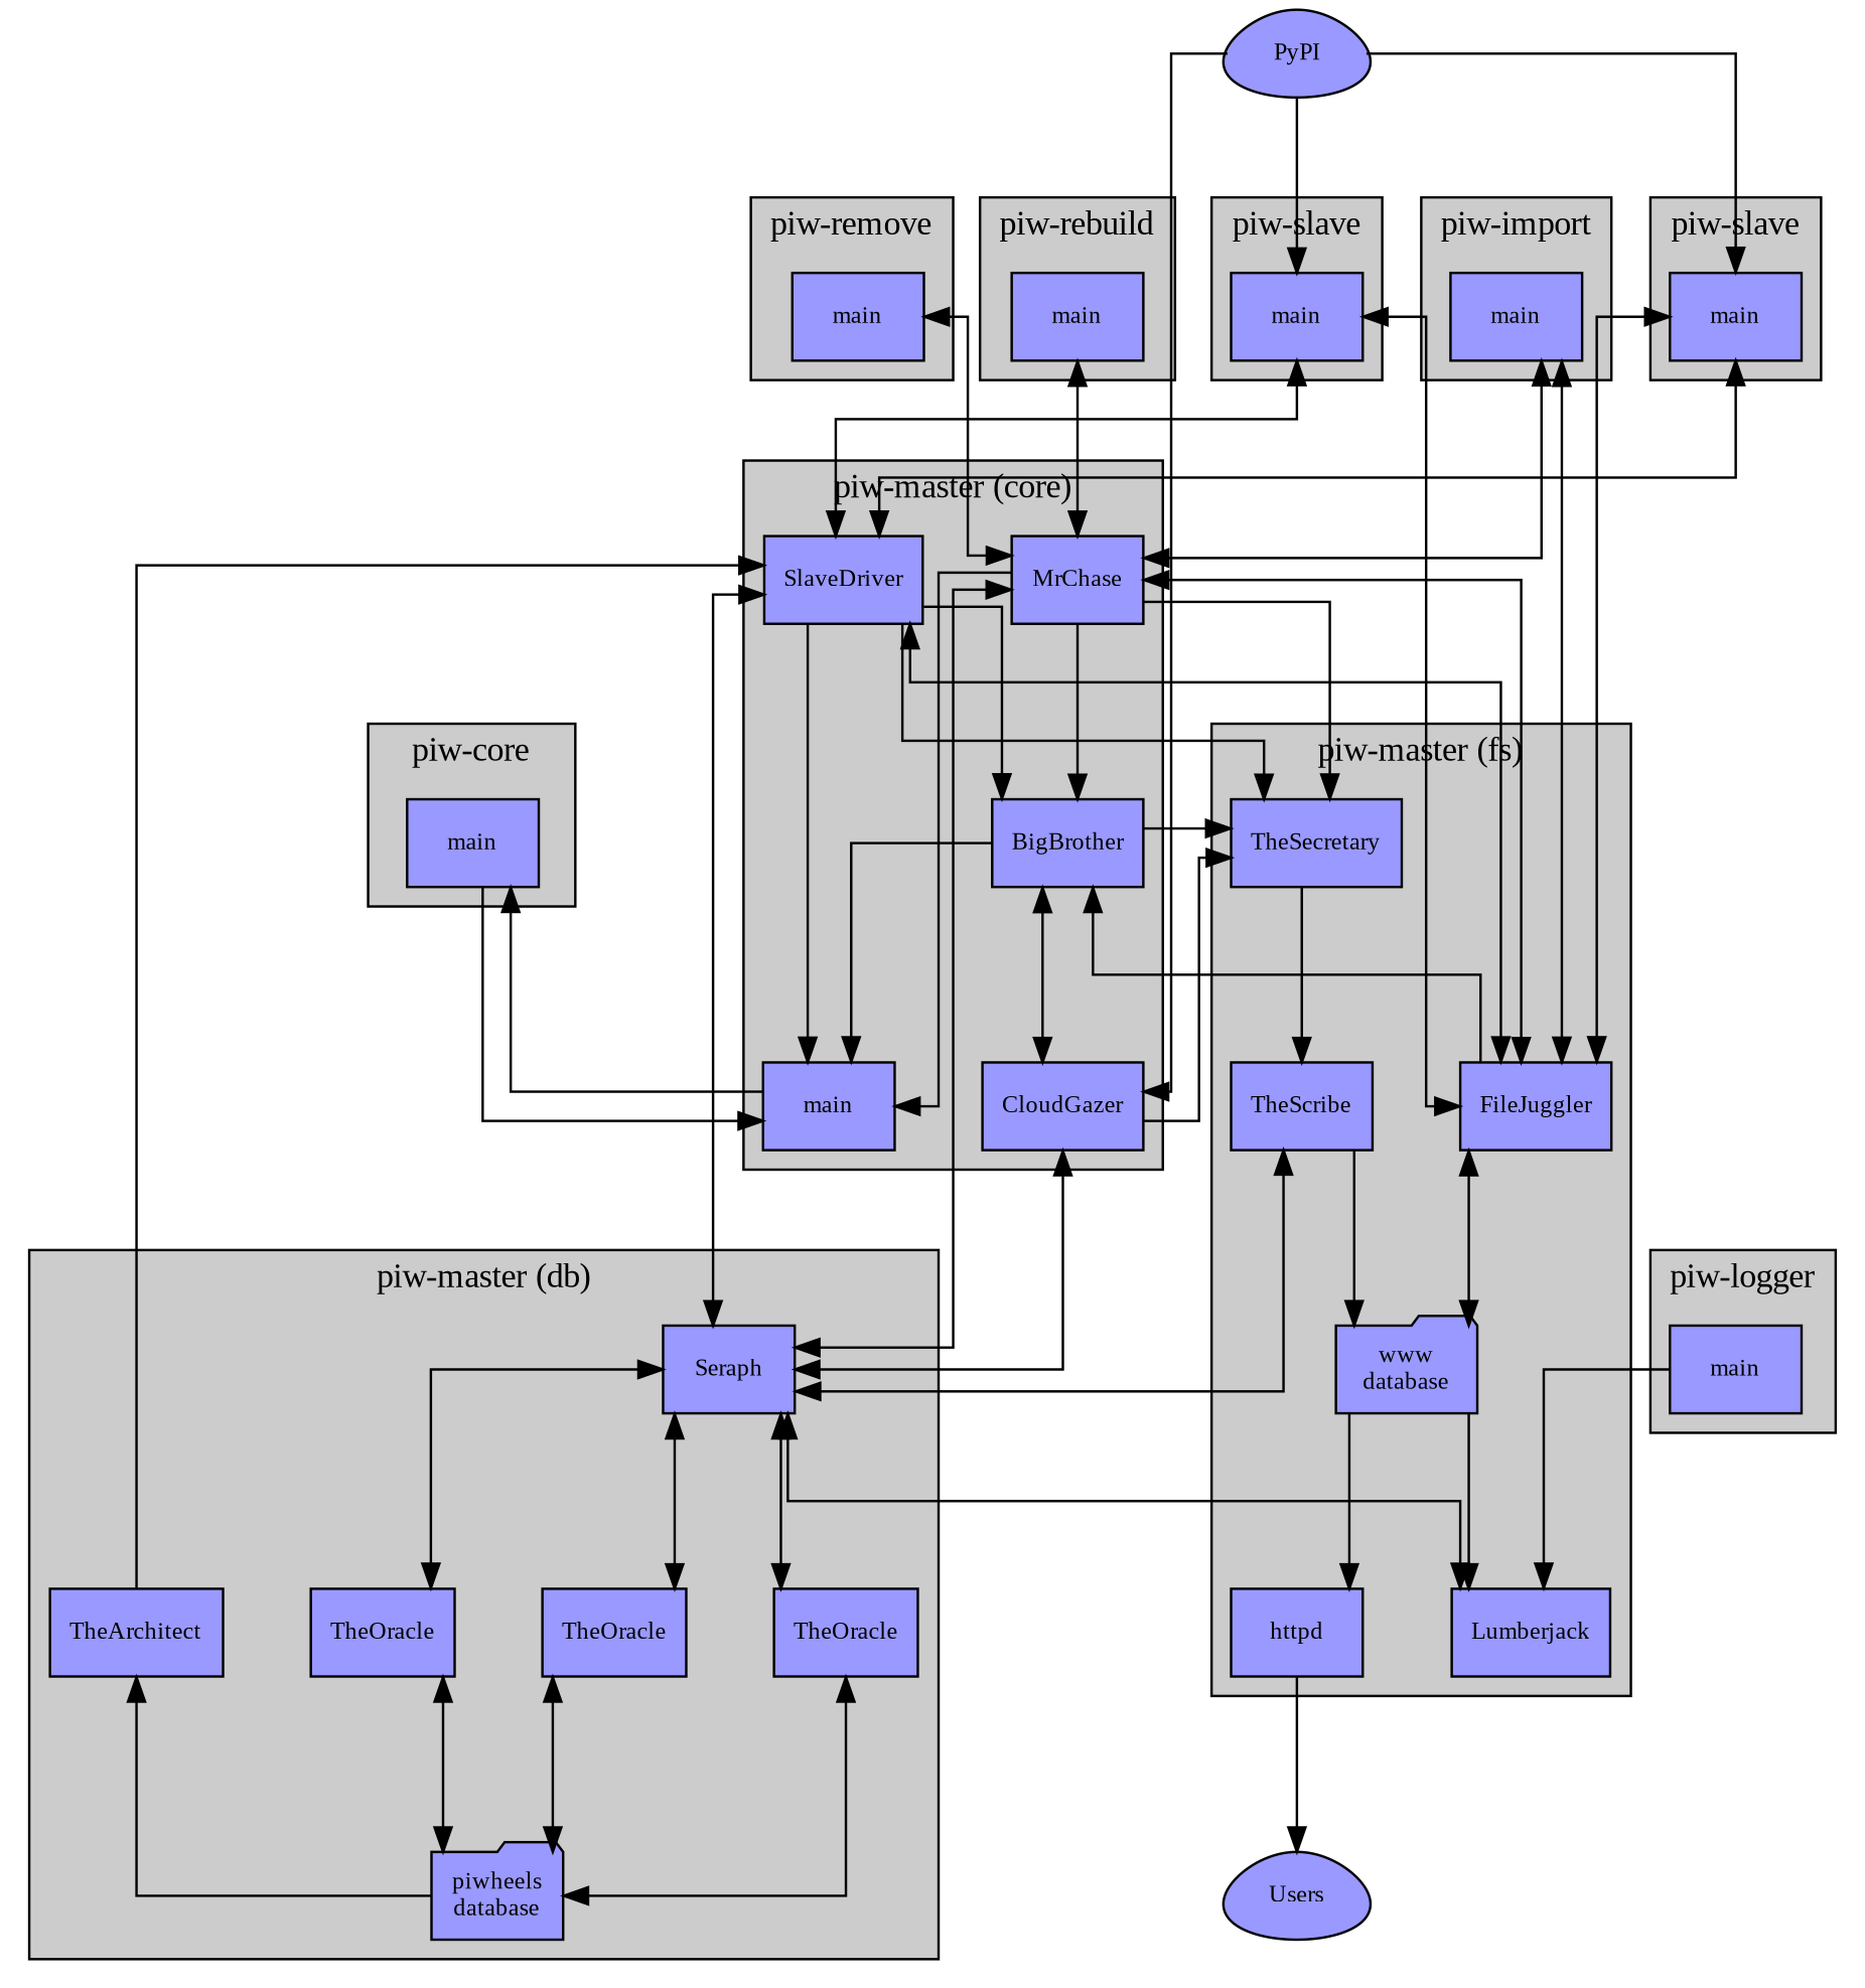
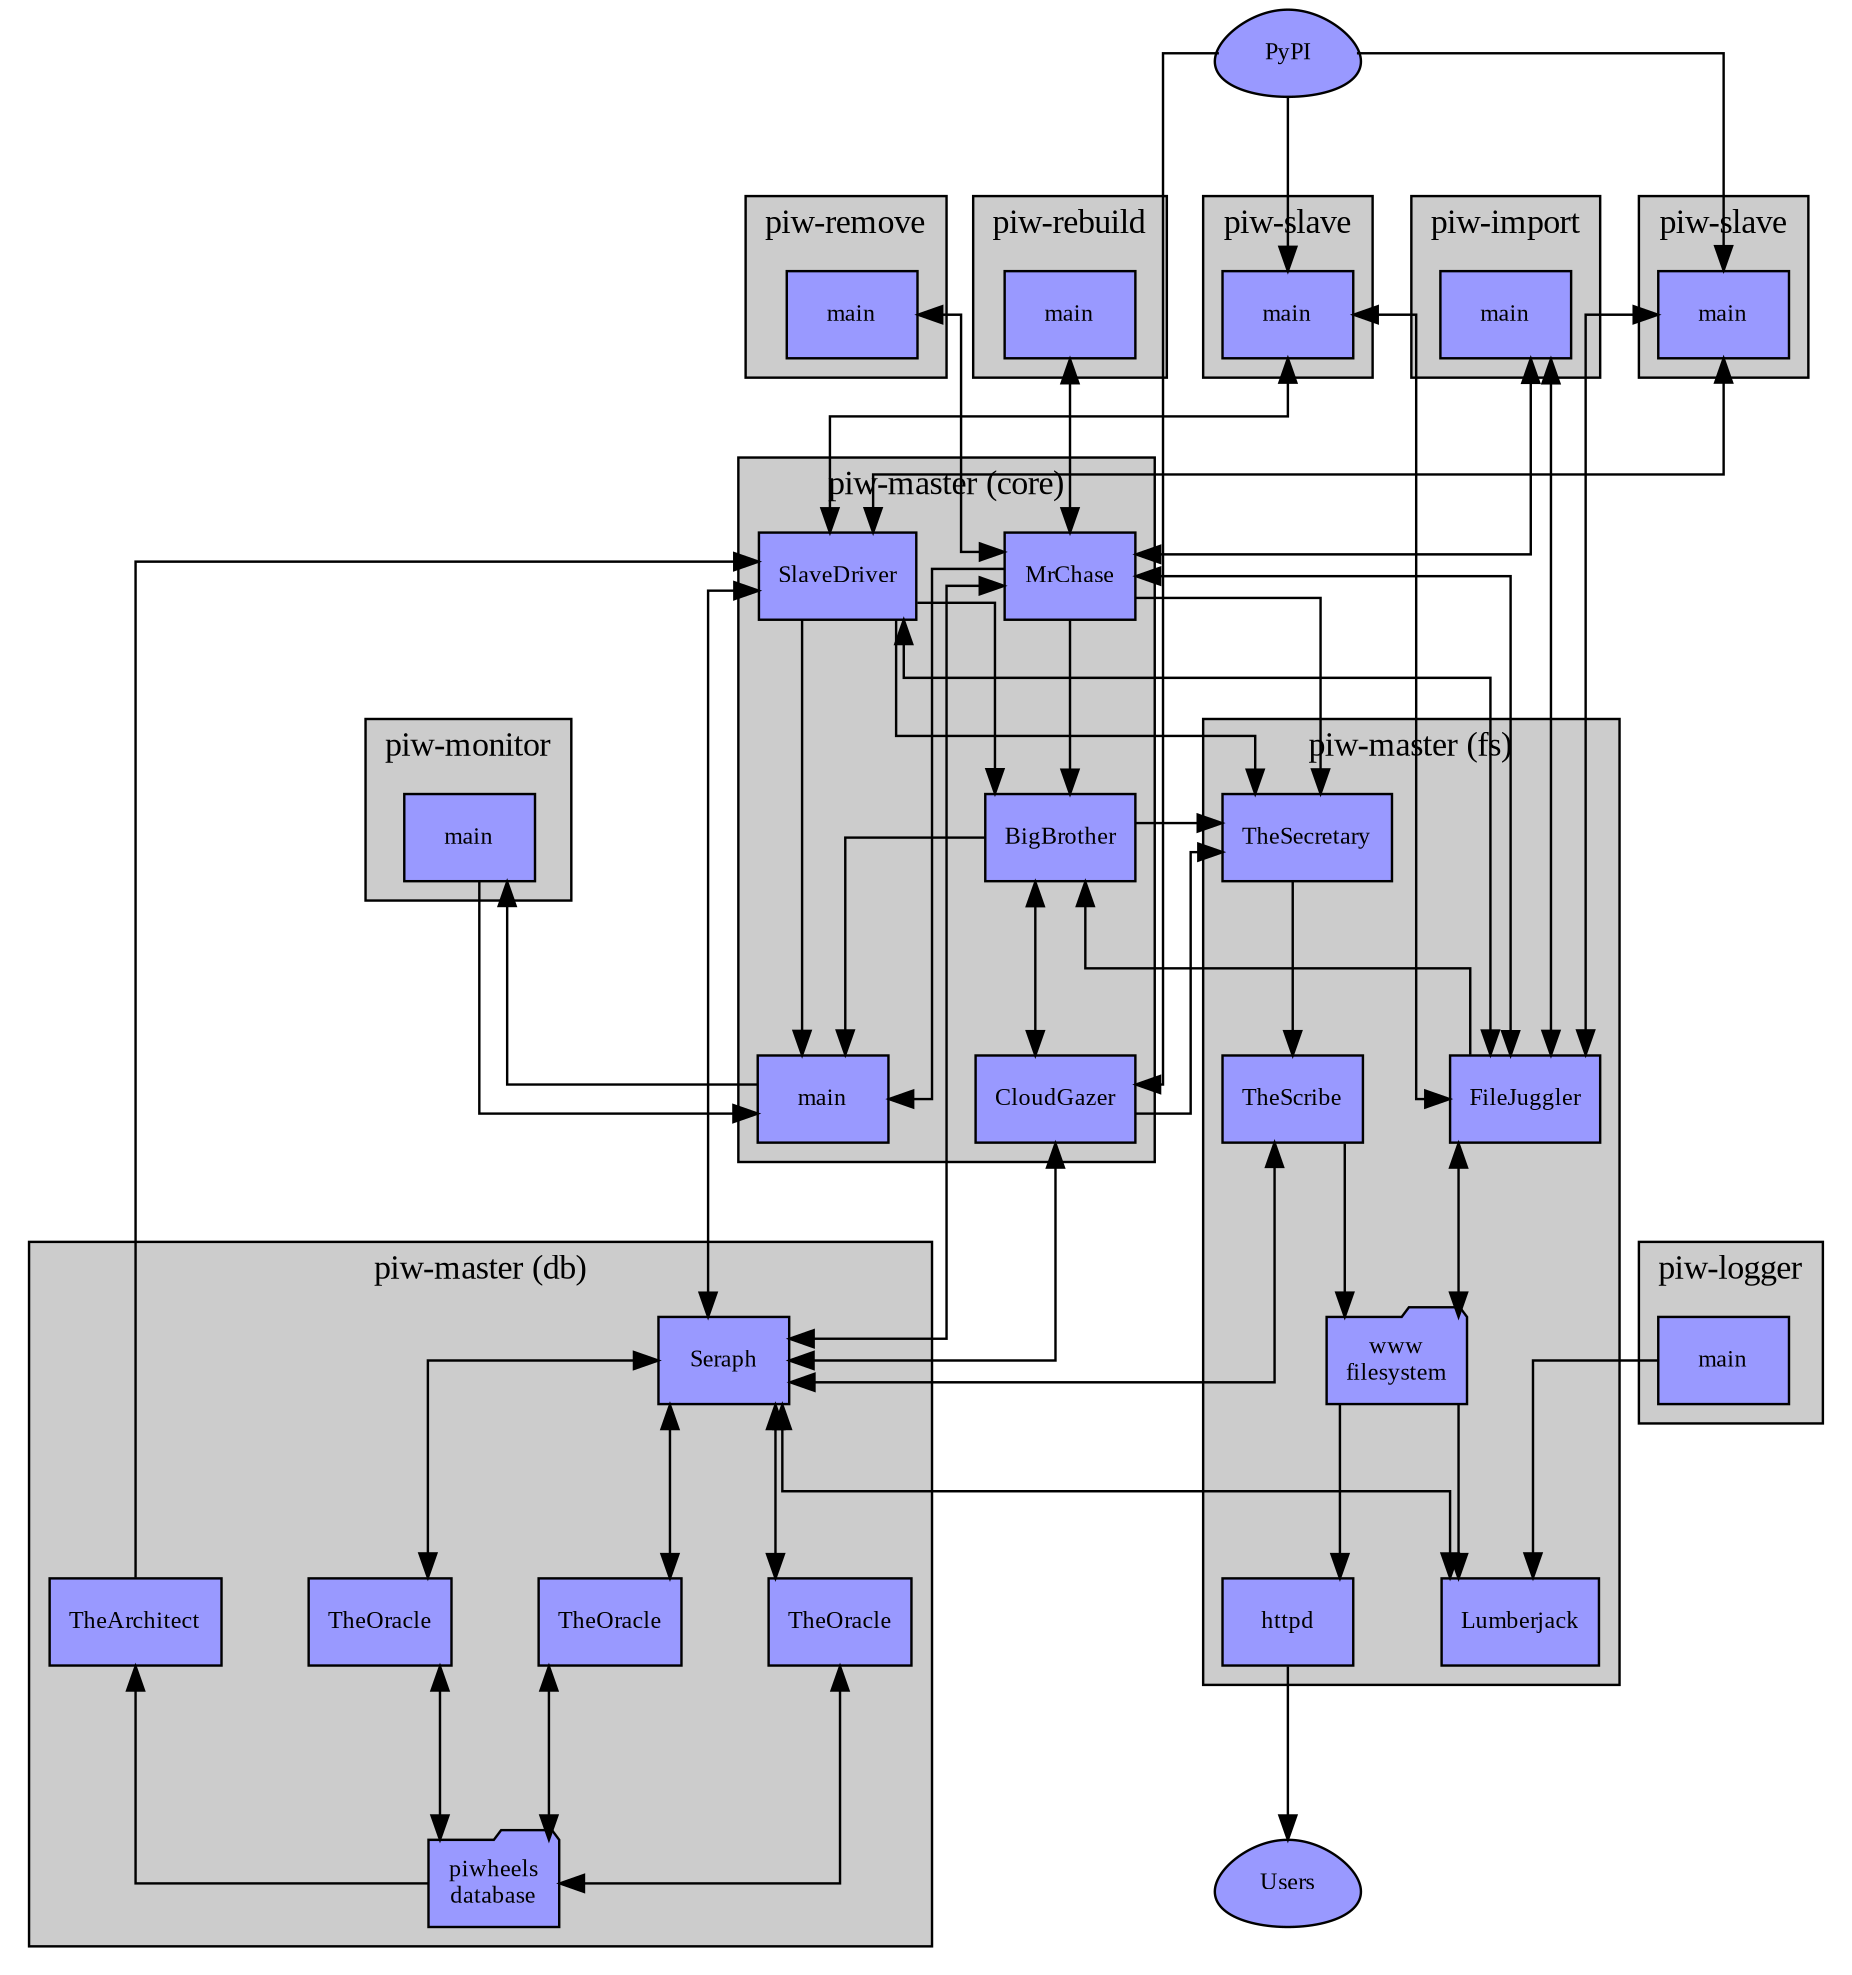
  digraph {
    fillcolor="#cccccc"
    fontname="Liberation Serif"
    fontsize=14
    nodesep=0.5
    ranksep=1
    splines=ortho
    style=filled
    node [fillcolor="#9999ff" fontname="Liberation Serif" fontsize=10 penwidth=1 shape=rect style=filled]
    edge [dir=both fontname="Liberation Serif" fontsize=8]
    n1 [label=TheOracle]
    n2 [label="piwheels\ndatabase" shape=folder]
    n3 [label=TheOracle]
    n4 [label=TheOracle]
    TheArchitect
    Seraph
    TheSecretary
    TheScribe
-   n9 [label="www\ndatabase" shape=folder]
+   n9 [label="www\nfilesystem" shape=folder]
    FileJuggler
    httpd
    Lumberjack
    CloudGazer
    MrChase
    main
    SlaveDriver
    BigBrother
    n18 [label=main]
    n19 [label=main]
    n20 [label=main]
    n21 [label=main]
    n22 [label=main]
    n23 [label=main]
    n24 [label=main]
    n25 [label=Users shape=egg]
    n26 [label=PyPI shape=egg]
    subgraph cluster_1 {
      label="piw-master (db)"
      n1
      n2
      n3
      n4
      TheArchitect
      Seraph
    }
    subgraph cluster_2 {
      label="piw-master (fs)"
      TheSecretary
      TheScribe
      n9
      FileJuggler
      httpd
      Lumberjack
    }
    subgraph cluster_3 {
      label="piw-master (core)"
      CloudGazer
      MrChase
      main
      SlaveDriver
      BigBrother
    }
    subgraph cluster_4 {
-     label="piw-core"
+     label="piw-monitor"
      n18
    }
    subgraph cluster_5 {
      label="piw-slave"
      n19
    }
    subgraph cluster_6 {
      label="piw-slave"
      n20
    }
    subgraph cluster_7 {
      label="piw-import"
      n21
    }
    subgraph cluster_8 {
      label="piw-rebuild"
      n22
    }
    subgraph cluster_9 {
      label="piw-remove"
      n23
    }
    subgraph cluster_10 {
      label="piw-logger"
      n24
    }
    n1 -> n2
    n3 -> n2
    n4 -> n2
    TheArchitect -> n2 [dir=back]
    TheArchitect -> SlaveDriver [dir=""]
    Seraph -> n1
    Seraph -> n3
    Seraph -> n4
    TheSecretary -> TheScribe [dir=""]
    TheScribe -> Seraph
    TheScribe -> n9 [dir=""]
    n9 -> httpd [dir=""]
    n9 -> Lumberjack [dir=""]
    FileJuggler -> n9
    FileJuggler -> BigBrother [dir=""]
    httpd -> n25 [dir=""]
    Lumberjack -> Seraph
    CloudGazer -> Seraph
    CloudGazer -> TheSecretary [dir=""]
    MrChase -> Seraph
    MrChase -> TheSecretary [dir=""]
    MrChase -> FileJuggler
    MrChase -> main [dir=""]
    MrChase -> BigBrother [dir=""]
    main -> n18 [dir=""]
    SlaveDriver -> Seraph
    SlaveDriver -> TheSecretary [dir=""]
    SlaveDriver -> FileJuggler
    SlaveDriver -> main [dir=""]
    SlaveDriver -> BigBrother [dir=""]
    BigBrother -> TheSecretary [dir=""]
    BigBrother -> CloudGazer
    BigBrother -> main [dir=""]
    n18 -> main [dir=""]
    n19 -> FileJuggler
    n19 -> SlaveDriver
    n20 -> FileJuggler
    n20 -> SlaveDriver
    n21 -> FileJuggler
    n21 -> MrChase
    n22 -> MrChase
    n23 -> MrChase
    n24 -> Lumberjack [dir=""]
    n26 -> CloudGazer [dir=""]
    n26 -> n19 [dir=""]
    n26 -> n20 [dir=""]
  }
